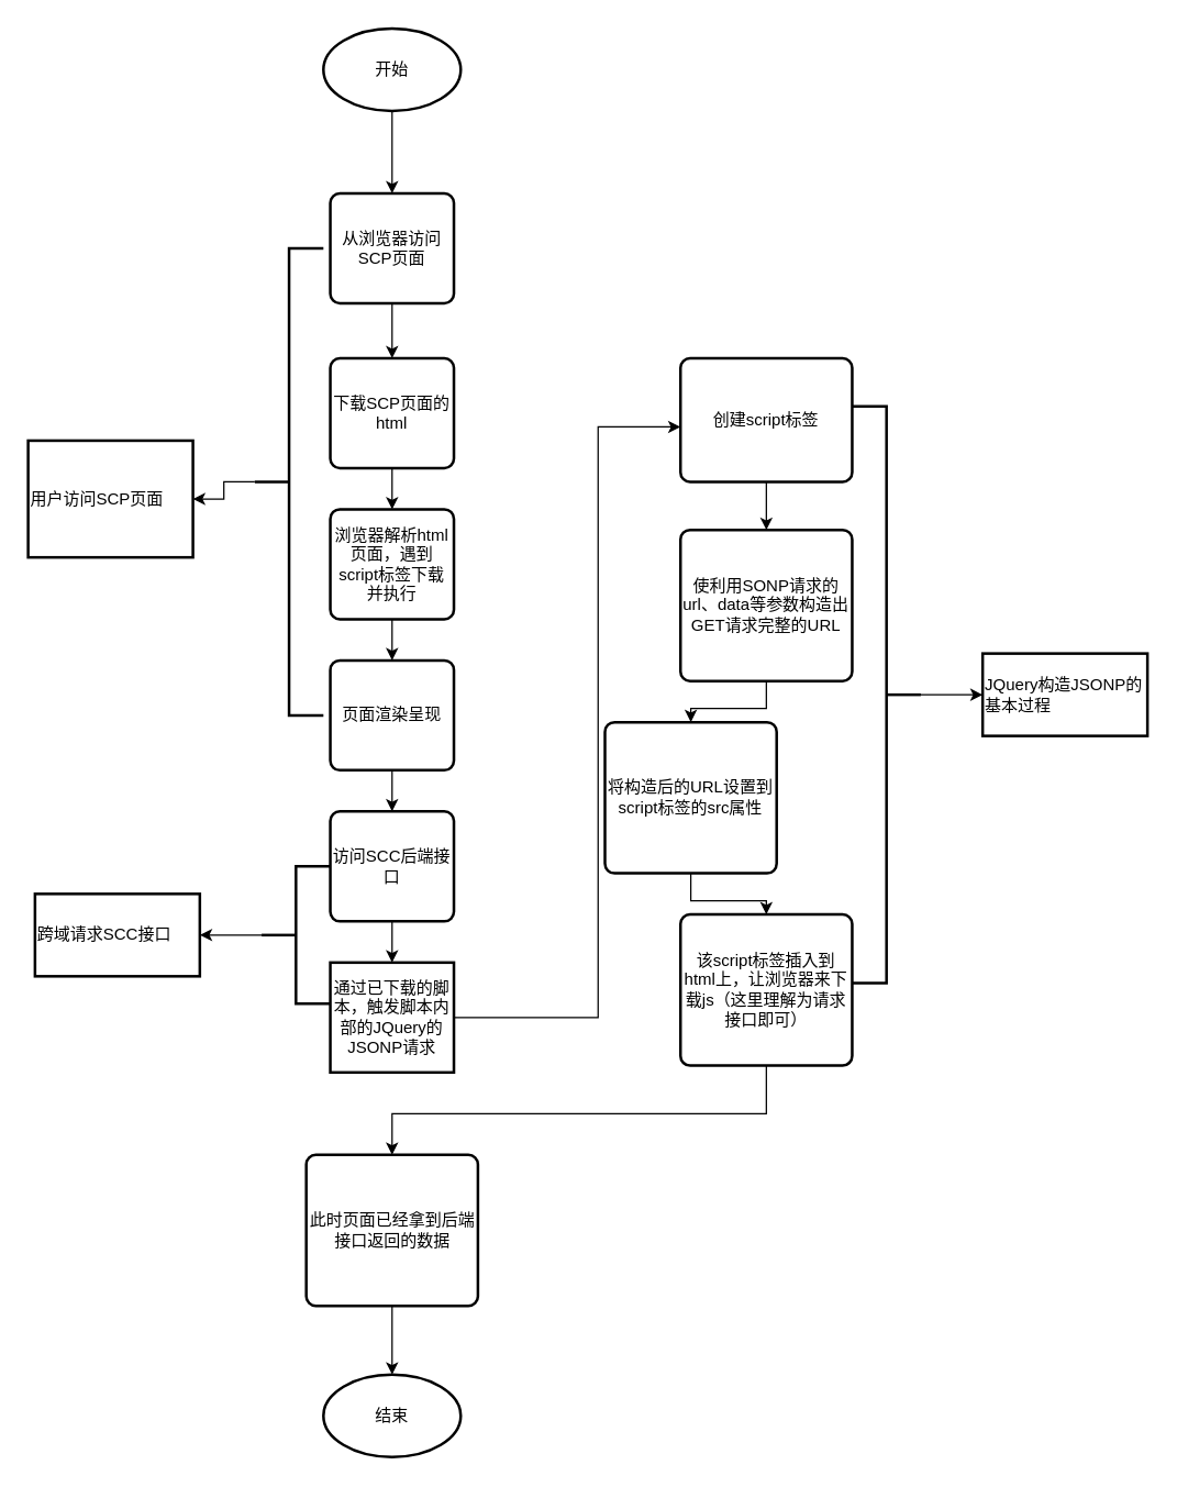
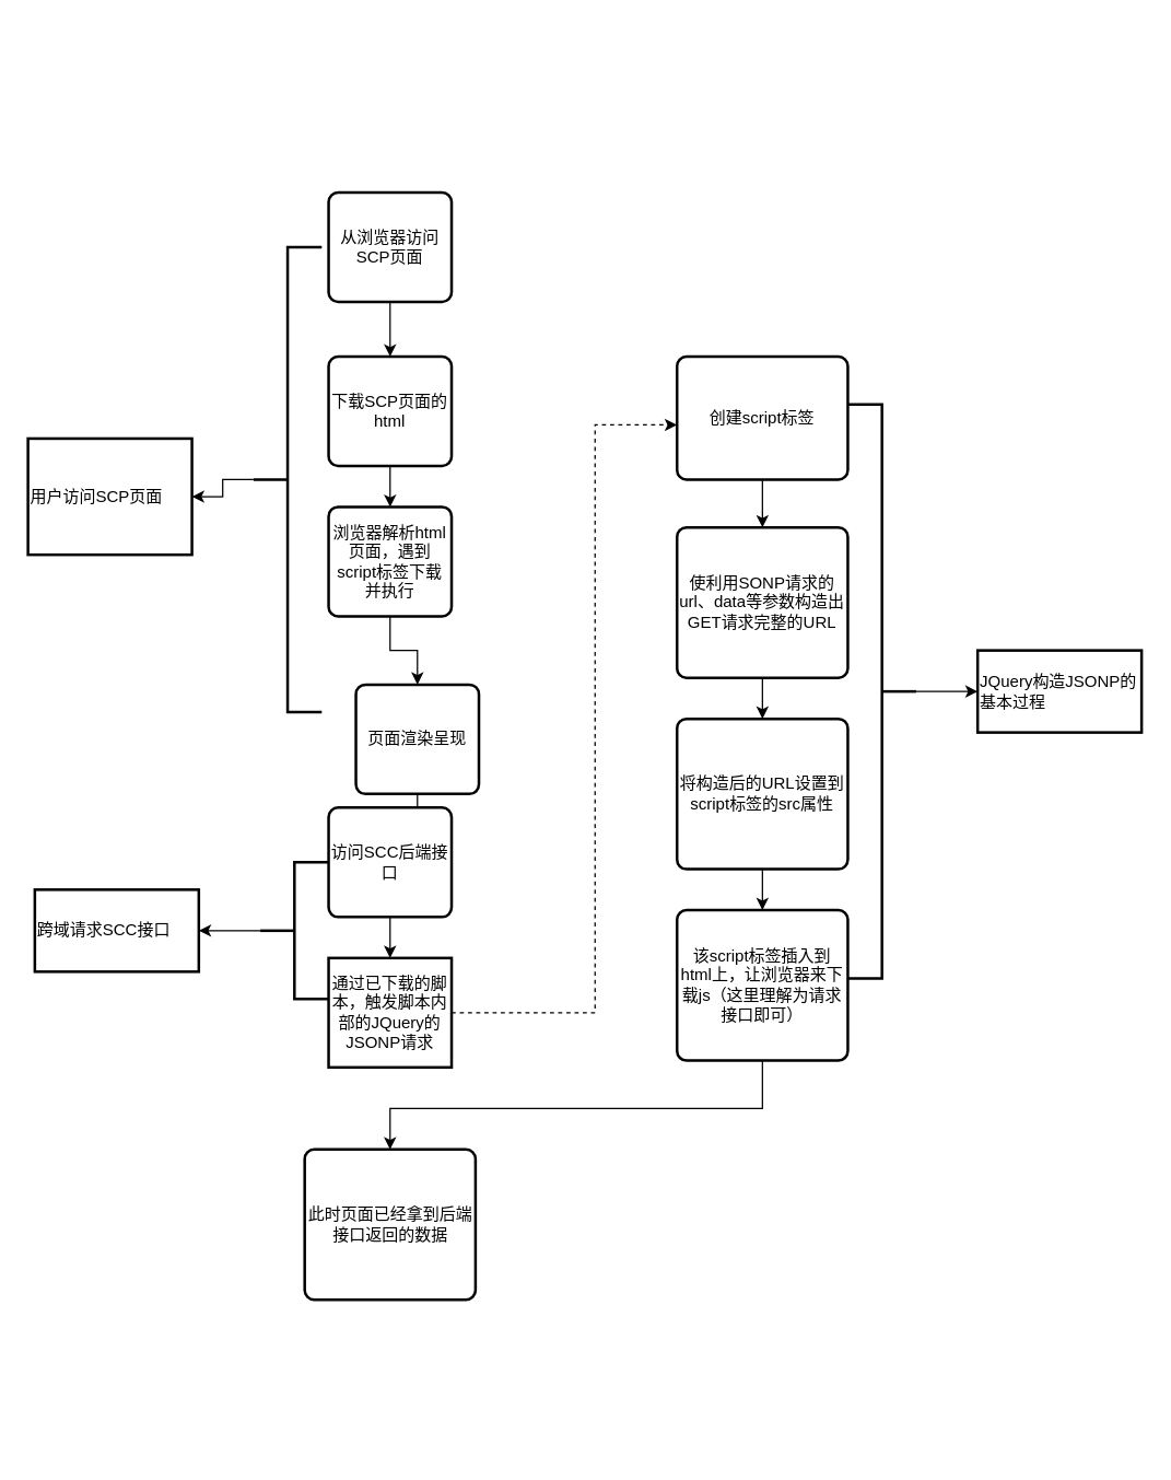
  <mxCell id="0" />
  <mxCell id="1" parent="0" />
  <mxCell id="2" style="edgeStyle=orthogonalEdgeStyle;rounded=0;orthogonalLoop=1;jettySize=auto;html=1;" edge="1" parent="1" source="3" target="7"><mxGeometry relative="1" as="geometry" /></mxCell>
  <mxCell id="3" value="从浏览器访问SCP页面" style="rounded=1;whiteSpace=wrap;html=1;absoluteArcSize=1;arcSize=14;strokeWidth=2;" vertex="1" parent="1"><mxGeometry x="240" y="140" width="90" height="80" as="geometry" /></mxCell>
- <mxCell id="4" style="edgeStyle=orthogonalEdgeStyle;rounded=0;orthogonalLoop=1;jettySize=auto;html=1;" edge="1" parent="1" source="5" target="3"><mxGeometry relative="1" as="geometry" /></mxCell>
- <mxCell id="5" value="&lt;span&gt;开始&lt;/span&gt;" style="strokeWidth=2;html=1;shape=mxgraph.flowchart.start_1;whiteSpace=wrap;" vertex="1" parent="1"><mxGeometry x="235" y="20" width="100" height="60" as="geometry" /></mxCell>
  <mxCell id="6" style="edgeStyle=orthogonalEdgeStyle;rounded=0;orthogonalLoop=1;jettySize=auto;html=1;" edge="1" parent="1" source="7" target="9"><mxGeometry relative="1" as="geometry" /></mxCell>
  <mxCell id="7" value="下载SCP页面的html" style="rounded=1;whiteSpace=wrap;html=1;absoluteArcSize=1;arcSize=14;strokeWidth=2;" vertex="1" parent="1"><mxGeometry x="240" y="260" width="90" height="80" as="geometry" /></mxCell>
  <mxCell id="8" style="edgeStyle=orthogonalEdgeStyle;rounded=0;orthogonalLoop=1;jettySize=auto;html=1;entryX=0.5;entryY=0;entryDx=0;entryDy=0;" edge="1" parent="1" source="9" target="11"><mxGeometry relative="1" as="geometry" /></mxCell>
  <mxCell id="9" value="浏览器解析html页面，遇到script标签下载并执行" style="rounded=1;whiteSpace=wrap;html=1;absoluteArcSize=1;arcSize=14;strokeWidth=2;" vertex="1" parent="1"><mxGeometry x="240" y="370" width="90" height="80" as="geometry" /></mxCell>
  <mxCell id="10" style="edgeStyle=orthogonalEdgeStyle;rounded=0;orthogonalLoop=1;jettySize=auto;html=1;entryX=0.5;entryY=0;entryDx=0;entryDy=0;" edge="1" parent="1" source="11" target="13"><mxGeometry relative="1" as="geometry" /></mxCell>
- <mxCell id="11" value="页面渲染呈现" style="rounded=1;whiteSpace=wrap;html=1;absoluteArcSize=1;arcSize=14;strokeWidth=2;" vertex="1" parent="1"><mxGeometry x="240" y="480" width="90" height="80" as="geometry" /></mxCell>
+ <mxCell id="11" value="页面渲染呈现" style="rounded=1;whiteSpace=wrap;html=1;absoluteArcSize=1;arcSize=14;strokeWidth=2;" vertex="1" parent="1"><mxGeometry x="260" y="500" width="90" height="80" as="geometry" /></mxCell>
  <mxCell id="12" style="edgeStyle=orthogonalEdgeStyle;rounded=0;orthogonalLoop=1;jettySize=auto;html=1;entryX=0.5;entryY=0;entryDx=0;entryDy=0;" edge="1" parent="1" source="13" target="15"><mxGeometry relative="1" as="geometry" /></mxCell>
  <mxCell id="13" value="访问SCC后端接口" style="rounded=1;whiteSpace=wrap;html=1;absoluteArcSize=1;arcSize=14;strokeWidth=2;" vertex="1" parent="1"><mxGeometry x="240" y="590" width="90" height="80" as="geometry" /></mxCell>
- <mxCell id="14" style="edgeStyle=orthogonalEdgeStyle;rounded=0;orthogonalLoop=1;jettySize=auto;html=1;" edge="1" parent="1" source="15" target="22"><mxGeometry relative="1" as="geometry"><Array as="points"><mxPoint x="435" y="740" /><mxPoint x="435" y="310" /></Array></mxGeometry></mxCell>
+ <mxCell id="14" style="edgeStyle=orthogonalEdgeStyle;rounded=0;orthogonalLoop=1;jettySize=auto;html=1;dashed=1;" edge="1" parent="1" source="15" target="22"><mxGeometry relative="1" as="geometry"><Array as="points"><mxPoint x="435" y="740" /><mxPoint x="435" y="310" /></Array></mxGeometry></mxCell>
  <mxCell id="15" value="通过已下载的脚本，触发脚本内部的JQuery的JSONP请求" style="whiteSpace=wrap;html=1;absoluteArcSize=1;arcSize=14;strokeWidth=2;rounded=0;" vertex="1" parent="1"><mxGeometry x="240" y="700" width="90" height="80" as="geometry" /></mxCell>
  <mxCell id="16" value="" style="edgeStyle=orthogonalEdgeStyle;rounded=0;orthogonalLoop=1;jettySize=auto;html=1;" edge="1" parent="1" source="17" target="34"><mxGeometry relative="1" as="geometry" /></mxCell>
  <mxCell id="17" value="" style="strokeWidth=2;html=1;shape=mxgraph.flowchart.annotation_2;align=left;labelPosition=right;pointerEvents=1;" vertex="1" parent="1"><mxGeometry x="190" y="630" width="50" height="100" as="geometry" /></mxCell>
  <mxCell id="18" value="" style="edgeStyle=orthogonalEdgeStyle;rounded=0;orthogonalLoop=1;jettySize=auto;html=1;" edge="1" parent="1" source="19" target="20"><mxGeometry relative="1" as="geometry" /></mxCell>
  <mxCell id="19" value="" style="strokeWidth=2;html=1;shape=mxgraph.flowchart.annotation_2;align=left;labelPosition=right;pointerEvents=1;" vertex="1" parent="1"><mxGeometry x="185" y="180" width="50" height="340" as="geometry" /></mxCell>
  <mxCell id="20" value="用户访问SCP页面" style="whiteSpace=wrap;html=1;align=left;strokeWidth=2;" vertex="1" parent="1"><mxGeometry x="20" y="320" width="120" height="85" as="geometry" /></mxCell>
  <mxCell id="21" style="edgeStyle=orthogonalEdgeStyle;rounded=0;orthogonalLoop=1;jettySize=auto;html=1;entryX=0.5;entryY=0;entryDx=0;entryDy=0;" edge="1" parent="1" source="22" target="24"><mxGeometry relative="1" as="geometry" /></mxCell>
  <mxCell id="22" value="创建script标签" style="rounded=1;whiteSpace=wrap;html=1;absoluteArcSize=1;arcSize=14;strokeWidth=2;" vertex="1" parent="1"><mxGeometry x="495" y="260" width="125" height="90" as="geometry" /></mxCell>
  <mxCell id="23" style="edgeStyle=orthogonalEdgeStyle;rounded=0;orthogonalLoop=1;jettySize=auto;html=1;" edge="1" parent="1" source="24" target="26"><mxGeometry relative="1" as="geometry" /></mxCell>
  <mxCell id="24" value="&lt;span&gt;使利用SONP请求的url、data等参数构造出GET请求完整的URL&lt;/span&gt;" style="rounded=1;whiteSpace=wrap;html=1;absoluteArcSize=1;arcSize=14;strokeWidth=2;" vertex="1" parent="1"><mxGeometry x="495" y="385" width="125" height="110" as="geometry" /></mxCell>
  <mxCell id="25" style="edgeStyle=orthogonalEdgeStyle;rounded=0;orthogonalLoop=1;jettySize=auto;html=1;" edge="1" parent="1" source="26" target="28"><mxGeometry relative="1" as="geometry" /></mxCell>
- <mxCell id="26" value="将构造后的URL设置到script标签的src属性" style="rounded=1;whiteSpace=wrap;html=1;absoluteArcSize=1;arcSize=14;strokeWidth=2;" vertex="1" parent="1"><mxGeometry x="440" y="525" width="125" height="110" as="geometry" /></mxCell>
+ <mxCell id="26" value="将构造后的URL设置到script标签的src属性" style="rounded=1;whiteSpace=wrap;html=1;absoluteArcSize=1;arcSize=14;strokeWidth=2;" vertex="1" parent="1"><mxGeometry x="495" y="525" width="125" height="110" as="geometry" /></mxCell>
  <mxCell id="27" style="edgeStyle=orthogonalEdgeStyle;rounded=0;orthogonalLoop=1;jettySize=auto;html=1;" edge="1" parent="1" source="28" target="30"><mxGeometry relative="1" as="geometry"><Array as="points"><mxPoint x="558" y="810" /><mxPoint x="285" y="810" /></Array></mxGeometry></mxCell>
  <mxCell id="28" value="该script标签插入到html上，让浏览器来下载js（这里理解为请求接口即可）" style="rounded=1;whiteSpace=wrap;html=1;absoluteArcSize=1;arcSize=14;strokeWidth=2;" vertex="1" parent="1"><mxGeometry x="495" y="665" width="125" height="110" as="geometry" /></mxCell>
- <mxCell id="29" style="edgeStyle=orthogonalEdgeStyle;rounded=0;orthogonalLoop=1;jettySize=auto;html=1;" edge="1" parent="1" source="30" target="35"><mxGeometry relative="1" as="geometry" /></mxCell>
  <mxCell id="30" value="此时页面已经拿到后端接口返回的数据" style="rounded=1;whiteSpace=wrap;html=1;absoluteArcSize=1;arcSize=14;strokeWidth=2;" vertex="1" parent="1"><mxGeometry x="222.5" y="840" width="125" height="110" as="geometry" /></mxCell>
  <mxCell id="31" value="" style="edgeStyle=orthogonalEdgeStyle;rounded=0;orthogonalLoop=1;jettySize=auto;html=1;" edge="1" parent="1" source="32" target="33"><mxGeometry relative="1" as="geometry" /></mxCell>
  <mxCell id="32" value="" style="strokeWidth=2;html=1;shape=mxgraph.flowchart.annotation_2;align=left;labelPosition=right;pointerEvents=1;rotation=180;" vertex="1" parent="1"><mxGeometry x="620" y="295" width="50" height="420" as="geometry" /></mxCell>
  <mxCell id="33" value="JQuery构造JSONP的基本过程" style="whiteSpace=wrap;html=1;align=left;strokeWidth=2;" vertex="1" parent="1"><mxGeometry x="715" y="475" width="120" height="60" as="geometry" /></mxCell>
  <mxCell id="34" value="跨域请求SCC接口" style="whiteSpace=wrap;html=1;align=left;strokeWidth=2;" vertex="1" parent="1"><mxGeometry x="25" y="650" width="120" height="60" as="geometry" /></mxCell>
- <mxCell id="35" value="结束" style="strokeWidth=2;html=1;shape=mxgraph.flowchart.start_1;whiteSpace=wrap;" vertex="1" parent="1"><mxGeometry x="235" y="1000" width="100" height="60" as="geometry" /></mxCell>
